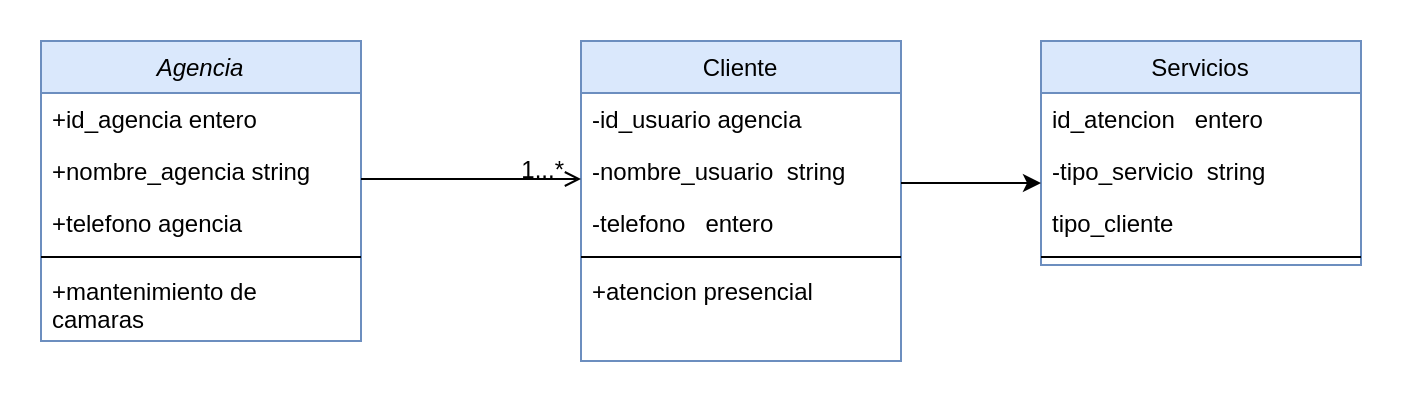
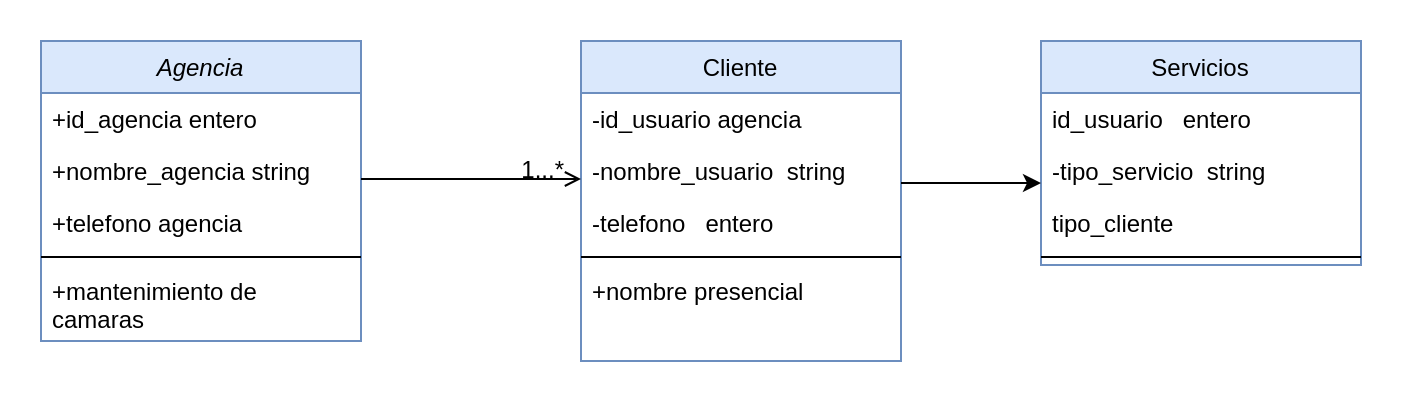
  <mxCell id="0" />
  <mxCell id="1" parent="0" />
  <mxCell id="2" value="Agencia" style="swimlane;fontStyle=2;align=center;verticalAlign=top;childLayout=stackLayout;horizontal=1;startSize=26;horizontalStack=0;resizeParent=1;resizeLast=0;collapsible=1;marginBottom=0;rounded=0;shadow=0;strokeWidth=1;fillColor=#dae8fc;strokeColor=#6c8ebf;" parent="1" vertex="1"><mxGeometry x="20" y="20" width="160" height="150" as="geometry"><mxRectangle x="230" y="140" width="160" height="26" as="alternateBounds" /></mxGeometry></mxCell>
  <mxCell id="3" value="+id_agencia entero" style="text;align=left;verticalAlign=top;spacingLeft=4;spacingRight=4;overflow=hidden;rotatable=0;points=[[0,0.5],[1,0.5]];portConstraint=eastwest;rounded=0;shadow=0;html=0;" parent="2" vertex="1"><mxGeometry y="26" width="160" height="26" as="geometry" /></mxCell>
  <mxCell id="4" value="+nombre_agencia string&#10;" style="text;align=left;verticalAlign=top;spacingLeft=4;spacingRight=4;overflow=hidden;rotatable=0;points=[[0,0.5],[1,0.5]];portConstraint=eastwest;rounded=0;shadow=0;html=0;" parent="2" vertex="1"><mxGeometry y="52" width="160" height="26" as="geometry" /></mxCell>
  <mxCell id="5" value="+telefono agencia" style="text;align=left;verticalAlign=top;spacingLeft=4;spacingRight=4;overflow=hidden;rotatable=0;points=[[0,0.5],[1,0.5]];portConstraint=eastwest;rounded=0;shadow=0;html=0;" parent="2" vertex="1"><mxGeometry y="78" width="160" height="26" as="geometry" /></mxCell>
  <mxCell id="6" value="" style="line;html=1;strokeWidth=1;align=left;verticalAlign=middle;spacingTop=-1;spacingLeft=3;spacingRight=3;rotatable=0;labelPosition=right;points=[];portConstraint=eastwest;" parent="2" vertex="1"><mxGeometry y="104" width="160" height="8" as="geometry" /></mxCell>
  <mxCell id="7" value="+mantenimiento de &#10;camaras" style="text;align=left;verticalAlign=top;spacingLeft=4;spacingRight=4;overflow=hidden;rotatable=0;points=[[0,0.5],[1,0.5]];portConstraint=eastwest;" parent="2" vertex="1"><mxGeometry y="112" width="160" height="38" as="geometry" /></mxCell>
  <mxCell id="8" value="Cliente" style="swimlane;fontStyle=0;align=center;verticalAlign=top;childLayout=stackLayout;horizontal=1;startSize=26;horizontalStack=0;resizeParent=1;resizeLast=0;collapsible=1;marginBottom=0;rounded=0;shadow=0;strokeWidth=1;fillColor=#dae8fc;strokeColor=#6c8ebf;" parent="1" vertex="1"><mxGeometry x="290" y="20" width="160" height="160" as="geometry"><mxRectangle x="550" y="140" width="160" height="26" as="alternateBounds" /></mxGeometry></mxCell>
  <mxCell id="9" value="-id_usuario agencia" style="text;align=left;verticalAlign=top;spacingLeft=4;spacingRight=4;overflow=hidden;rotatable=0;points=[[0,0.5],[1,0.5]];portConstraint=eastwest;" parent="8" vertex="1"><mxGeometry y="26" width="160" height="26" as="geometry" /></mxCell>
  <mxCell id="10" value="-nombre_usuario  string" style="text;align=left;verticalAlign=top;spacingLeft=4;spacingRight=4;overflow=hidden;rotatable=0;points=[[0,0.5],[1,0.5]];portConstraint=eastwest;rounded=0;shadow=0;html=0;" parent="8" vertex="1"><mxGeometry y="52" width="160" height="26" as="geometry" /></mxCell>
  <mxCell id="11" value="-telefono   entero" style="text;align=left;verticalAlign=top;spacingLeft=4;spacingRight=4;overflow=hidden;rotatable=0;points=[[0,0.5],[1,0.5]];portConstraint=eastwest;rounded=0;shadow=0;html=0;" parent="8" vertex="1"><mxGeometry y="78" width="160" height="26" as="geometry" /></mxCell>
  <mxCell id="12" value="" style="line;html=1;strokeWidth=1;align=left;verticalAlign=middle;spacingTop=-1;spacingLeft=3;spacingRight=3;rotatable=0;labelPosition=right;points=[];portConstraint=eastwest;" parent="8" vertex="1"><mxGeometry y="104" width="160" height="8" as="geometry" /></mxCell>
- <mxCell id="13" value="+atencion presencial" style="text;align=left;verticalAlign=top;spacingLeft=4;spacingRight=4;overflow=hidden;rotatable=0;points=[[0,0.5],[1,0.5]];portConstraint=eastwest;" parent="8" vertex="1"><mxGeometry y="112" width="160" height="38" as="geometry" /></mxCell>
+ <mxCell id="13" value="+nombre presencial" style="text;align=left;verticalAlign=top;spacingLeft=4;spacingRight=4;overflow=hidden;rotatable=0;points=[[0,0.5],[1,0.5]];portConstraint=eastwest;" parent="8" vertex="1"><mxGeometry y="112" width="160" height="38" as="geometry" /></mxCell>
  <mxCell id="14" value="Servicios" style="swimlane;fontStyle=0;align=center;verticalAlign=top;childLayout=stackLayout;horizontal=1;startSize=26;horizontalStack=0;resizeParent=1;resizeLast=0;collapsible=1;marginBottom=0;rounded=0;shadow=0;strokeWidth=1;fillColor=#dae8fc;strokeColor=#6c8ebf;" parent="1" vertex="1"><mxGeometry x="520" y="20" width="160" height="112" as="geometry"><mxRectangle x="550" y="140" width="160" height="26" as="alternateBounds" /></mxGeometry></mxCell>
- <mxCell id="15" value="id_atencion   entero" style="text;align=left;verticalAlign=top;spacingLeft=4;spacingRight=4;overflow=hidden;rotatable=0;points=[[0,0.5],[1,0.5]];portConstraint=eastwest;" parent="14" vertex="1"><mxGeometry y="26" width="160" height="26" as="geometry" /></mxCell>
+ <mxCell id="15" value="id_usuario   entero" style="text;align=left;verticalAlign=top;spacingLeft=4;spacingRight=4;overflow=hidden;rotatable=0;points=[[0,0.5],[1,0.5]];portConstraint=eastwest;" parent="14" vertex="1"><mxGeometry y="26" width="160" height="26" as="geometry" /></mxCell>
  <mxCell id="16" value="-tipo_servicio  string" style="text;align=left;verticalAlign=top;spacingLeft=4;spacingRight=4;overflow=hidden;rotatable=0;points=[[0,0.5],[1,0.5]];portConstraint=eastwest;rounded=0;shadow=0;html=0;" parent="14" vertex="1"><mxGeometry y="52" width="160" height="26" as="geometry" /></mxCell>
  <mxCell id="17" value="tipo_cliente" style="text;align=left;verticalAlign=top;spacingLeft=4;spacingRight=4;overflow=hidden;rotatable=0;points=[[0,0.5],[1,0.5]];portConstraint=eastwest;rounded=0;shadow=0;html=0;" parent="14" vertex="1"><mxGeometry y="78" width="160" height="26" as="geometry" /></mxCell>
  <mxCell id="18" value="" style="line;html=1;strokeWidth=1;align=left;verticalAlign=middle;spacingTop=-1;spacingLeft=3;spacingRight=3;rotatable=0;labelPosition=right;points=[];portConstraint=eastwest;" parent="14" vertex="1"><mxGeometry y="104" width="160" height="8" as="geometry" /></mxCell>
  <mxCell id="19" value="" style="endArrow=open;shadow=0;strokeWidth=1;rounded=0;endFill=1;edgeStyle=elbowEdgeStyle;elbow=vertical;" parent="1" edge="1"><mxGeometry x="0.5" y="41" relative="1" as="geometry"><mxPoint x="180" y="89" as="sourcePoint" /><mxPoint x="290" y="89" as="targetPoint" /><mxPoint x="-40" y="32" as="offset" /></mxGeometry></mxCell>
  <mxCell id="20" value="1...*" style="resizable=0;align=right;verticalAlign=bottom;labelBackgroundColor=none;fontSize=12;" parent="19" connectable="0" vertex="1"><mxGeometry x="1" relative="1" as="geometry"><mxPoint x="-7" y="4" as="offset" /></mxGeometry></mxCell>
  <mxCell id="21" value="" style="edgeStyle=orthogonalEdgeStyle;rounded=0;orthogonalLoop=1;jettySize=auto;html=1;" parent="1" edge="1"><mxGeometry relative="1" as="geometry"><mxPoint x="450" y="91" as="sourcePoint" /><mxPoint x="520" y="91" as="targetPoint" /></mxGeometry></mxCell>
